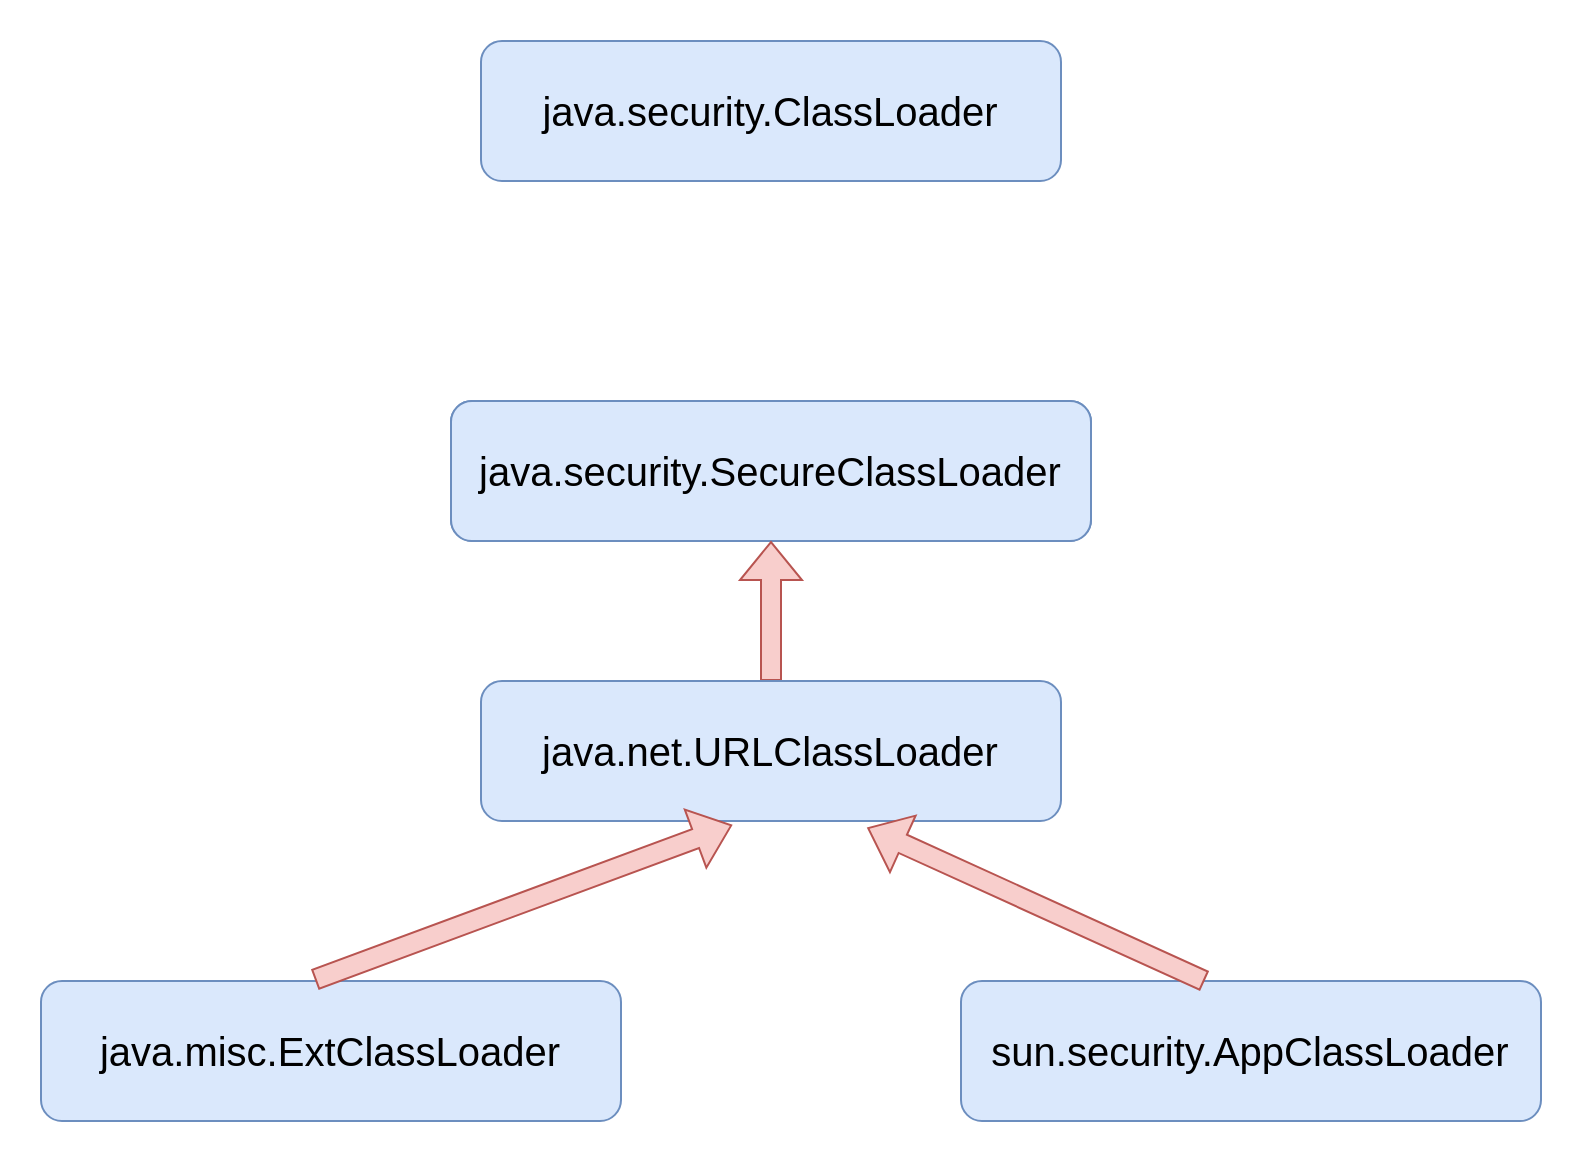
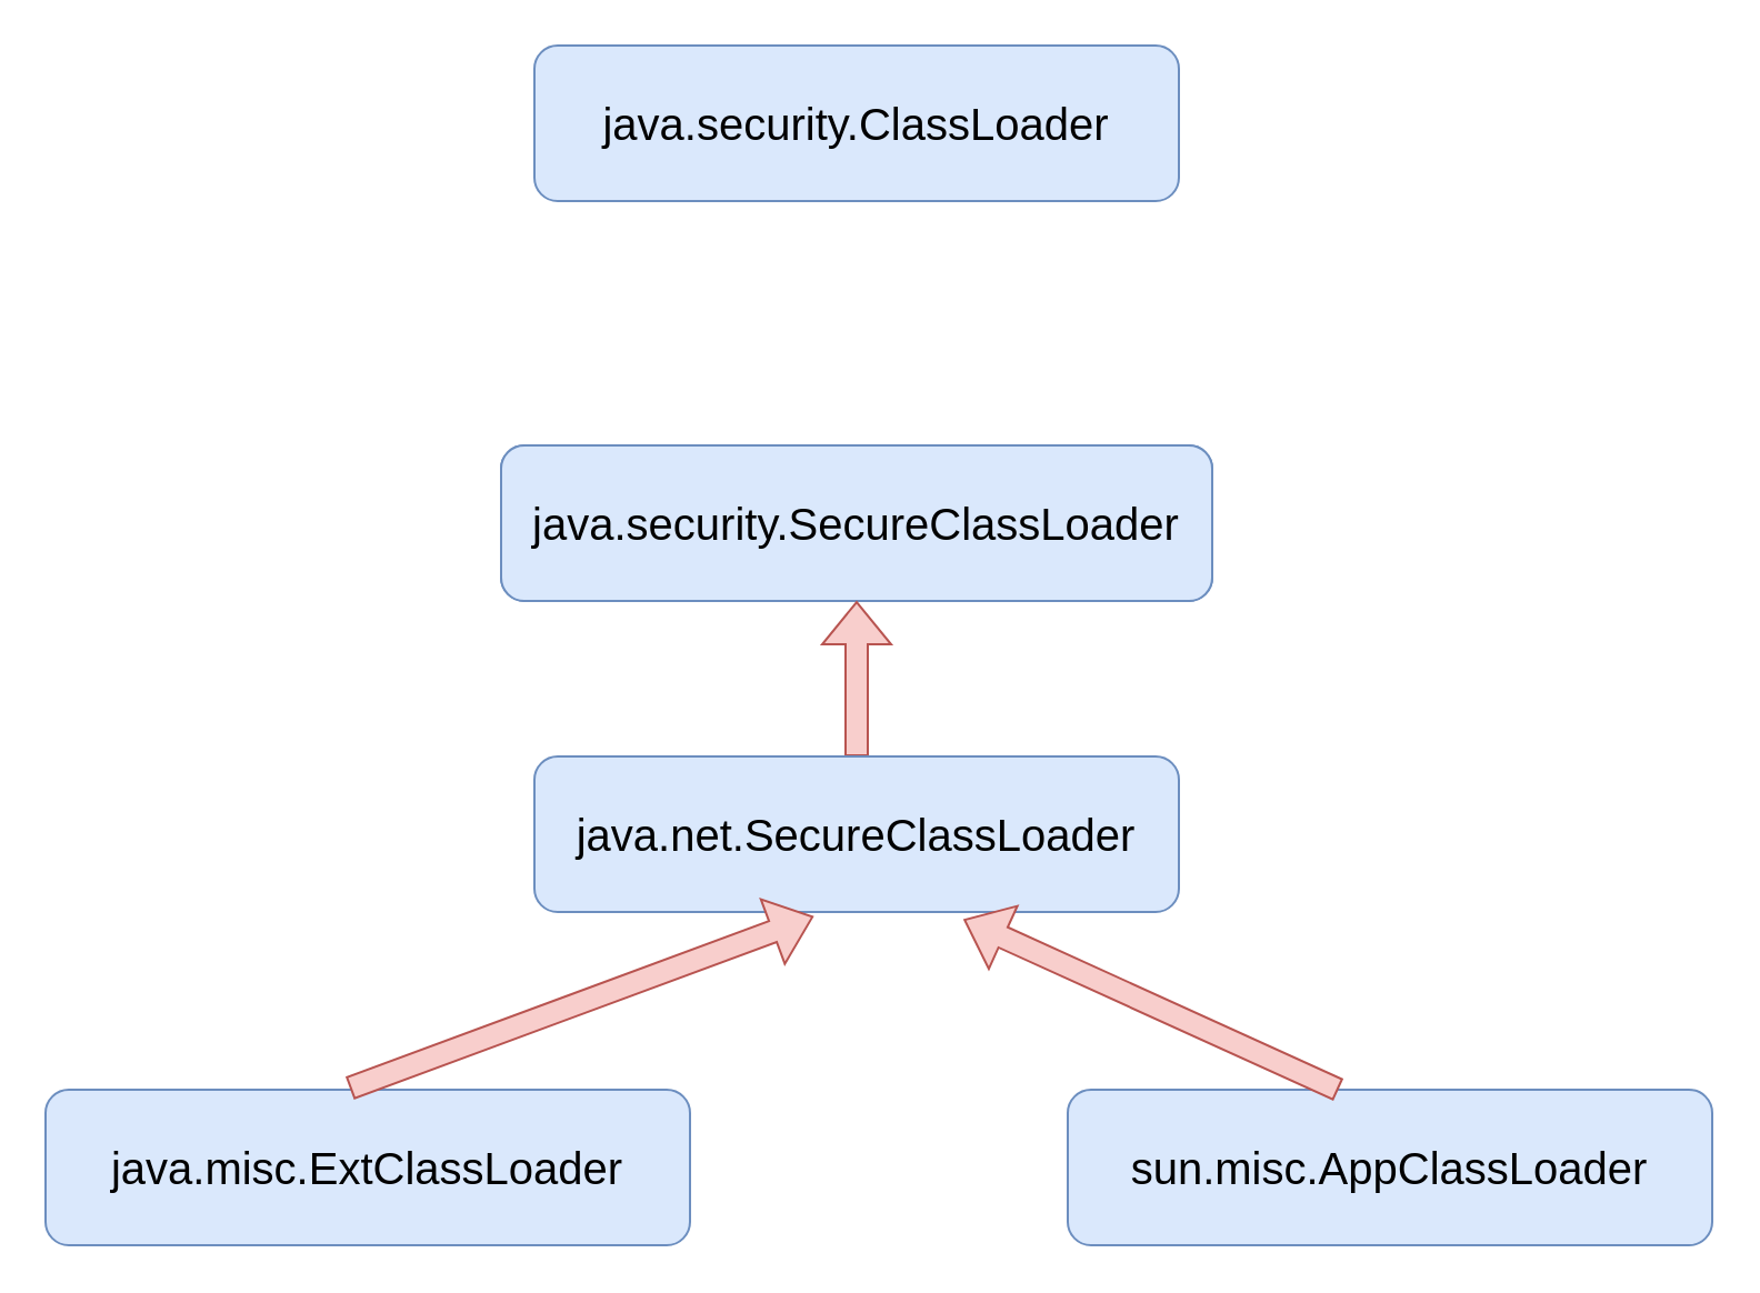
  <mxCell id="0" />
  <mxCell id="1" parent="0" />
  <mxCell id="2" value="&lt;font style=&quot;font-size: 20px;&quot;&gt;java.security.ClassLoader&lt;/font&gt;" style="rounded=1;whiteSpace=wrap;html=1;fillColor=#dae8fc;strokeColor=#6c8ebf;" vertex="1" parent="1"><mxGeometry x="240" y="20" width="290" height="70" as="geometry" /></mxCell>
  <mxCell id="3" value="&lt;font style=&quot;font-size: 20px;&quot;&gt;java.security.SecureClassLoader&lt;/font&gt;" style="rounded=1;whiteSpace=wrap;html=1;fillColor=#dae8fc;strokeColor=#6c8ebf;" vertex="1" parent="1"><mxGeometry x="225" y="200" width="320" height="70" as="geometry" /></mxCell>
  <mxCell id="4" value="&lt;font style=&quot;font-size: 20px;&quot;&gt;java.security.SecureClassLoader&lt;/font&gt;" style="rounded=1;whiteSpace=wrap;html=1;fillColor=#dae8fc;strokeColor=#6c8ebf;" vertex="1" parent="1"><mxGeometry x="225" y="200" width="320" height="70" as="geometry" /></mxCell>
  <mxCell id="5" style="edgeStyle=orthogonalEdgeStyle;rounded=0;orthogonalLoop=1;jettySize=auto;html=1;entryX=0.5;entryY=1;entryDx=0;entryDy=0;shape=flexArrow;fillColor=#f8cecc;strokeColor=#b85450;" edge="1" parent="1" source="6" target="4"><mxGeometry relative="1" as="geometry" /></mxCell>
- <mxCell id="6" value="&lt;font style=&quot;font-size: 20px;&quot;&gt;java.net.URLClassLoader&lt;/font&gt;" style="rounded=1;whiteSpace=wrap;html=1;fillColor=#dae8fc;strokeColor=#6c8ebf;" vertex="1" parent="1"><mxGeometry x="240" y="340" width="290" height="70" as="geometry" /></mxCell>
+ <mxCell id="6" value="&lt;font style=&quot;font-size: 20px;&quot;&gt;java.net.SecureClassLoader&lt;/font&gt;" style="rounded=1;whiteSpace=wrap;html=1;fillColor=#dae8fc;strokeColor=#6c8ebf;" vertex="1" parent="1"><mxGeometry x="240" y="340" width="290" height="70" as="geometry" /></mxCell>
  <mxCell id="7" style="edgeStyle=orthogonalEdgeStyle;rounded=0;orthogonalLoop=1;jettySize=auto;html=1;entryX=0.25;entryY=1;entryDx=0;entryDy=0;shape=flexArrow;strokeColor=none;" edge="1" parent="1" source="9" target="6"><mxGeometry relative="1" as="geometry" /></mxCell>
  <mxCell id="8" style="edgeStyle=orthogonalEdgeStyle;orthogonalLoop=1;jettySize=auto;html=1;entryX=0.215;entryY=1.019;entryDx=0;entryDy=0;entryPerimeter=0;curved=1;shape=flexArrow;strokeColor=none;" edge="1" parent="1" source="9" target="6"><mxGeometry relative="1" as="geometry"><Array as="points"><mxPoint x="170" y="465" /><mxPoint x="302" y="465" /></Array></mxGeometry></mxCell>
  <mxCell id="9" value="&lt;font style=&quot;font-size: 20px;&quot;&gt;java.misc.ExtClassLoader&lt;/font&gt;" style="rounded=1;whiteSpace=wrap;html=1;fillColor=#dae8fc;strokeColor=#6c8ebf;" vertex="1" parent="1"><mxGeometry x="20" y="490" width="290" height="70" as="geometry" /></mxCell>
- <mxCell id="10" value="&lt;font style=&quot;font-size: 20px;&quot;&gt;sun.security.AppClassLoader&lt;/font&gt;" style="rounded=1;whiteSpace=wrap;html=1;fillColor=#dae8fc;strokeColor=#6c8ebf;" vertex="1" parent="1"><mxGeometry x="480" y="490" width="290" height="70" as="geometry" /></mxCell>
+ <mxCell id="10" value="&lt;font style=&quot;font-size: 20px;&quot;&gt;sun.misc.AppClassLoader&lt;/font&gt;" style="rounded=1;whiteSpace=wrap;html=1;fillColor=#dae8fc;strokeColor=#6c8ebf;" vertex="1" parent="1"><mxGeometry x="480" y="490" width="290" height="70" as="geometry" /></mxCell>
  <mxCell id="11" value="" style="shape=flexArrow;endArrow=classic;html=1;rounded=0;entryX=0.433;entryY=1.029;entryDx=0;entryDy=0;entryPerimeter=0;fillColor=#f8cecc;strokeColor=#b85450;exitX=0.472;exitY=-0.01;exitDx=0;exitDy=0;exitPerimeter=0;" edge="1" parent="1" source="9" target="6"><mxGeometry width="50" height="50" relative="1" as="geometry"><mxPoint x="160" y="510" as="sourcePoint" /><mxPoint x="210" y="460" as="targetPoint" /></mxGeometry></mxCell>
  <mxCell id="12" value="" style="shape=flexArrow;endArrow=classic;html=1;rounded=0;entryX=0.666;entryY=1.048;entryDx=0;entryDy=0;entryPerimeter=0;fillColor=#f8cecc;strokeColor=#b85450;exitX=0.42;exitY=0;exitDx=0;exitDy=0;exitPerimeter=0;" edge="1" parent="1" source="10" target="6"><mxGeometry width="50" height="50" relative="1" as="geometry"><mxPoint x="157" y="489" as="sourcePoint" /><mxPoint x="366" y="412" as="targetPoint" /><Array as="points" /></mxGeometry></mxCell>
